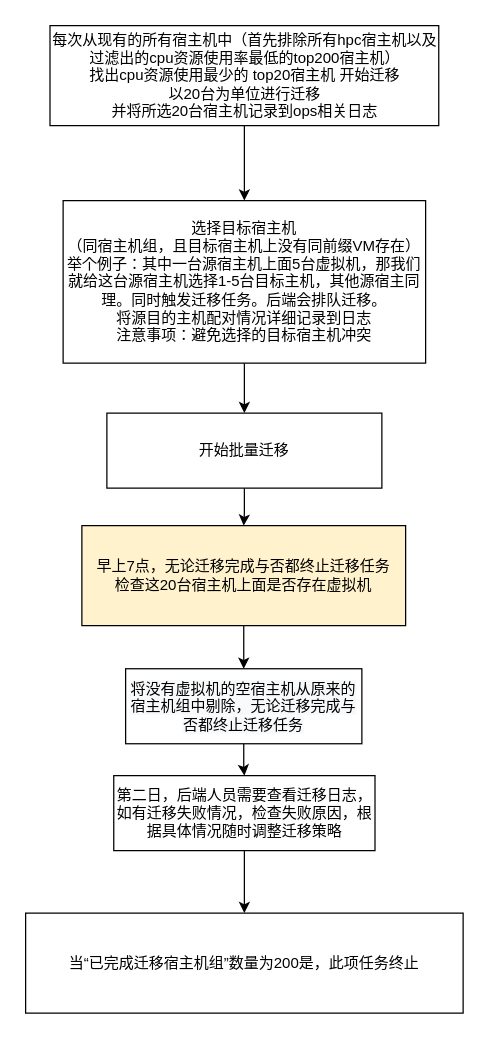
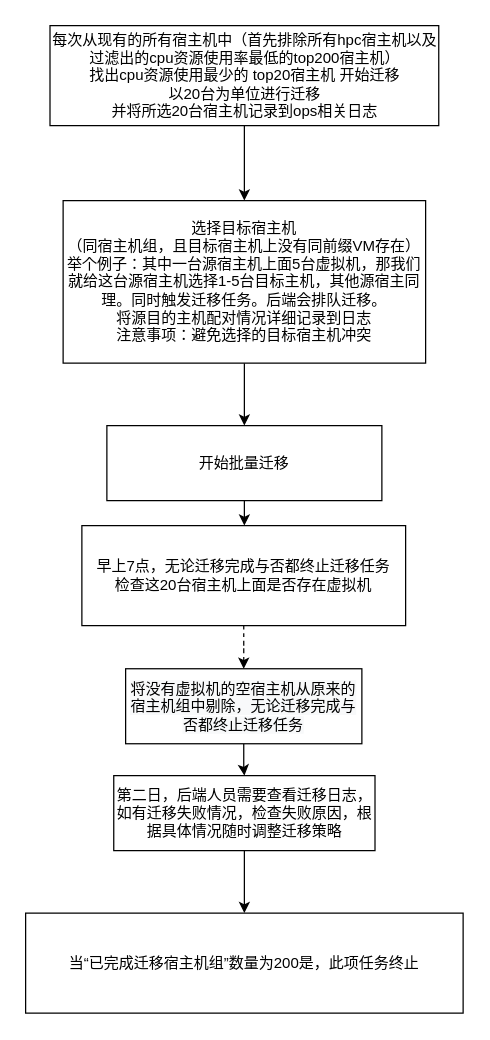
  <mxCell id="0" />
  <mxCell id="1" parent="0" />
  <mxCell id="2" value="" style="edgeStyle=orthogonalEdgeStyle;rounded=0;orthogonalLoop=1;jettySize=auto;html=1;" edge="1" parent="1" source="3" target="5"><mxGeometry relative="1" as="geometry" /></mxCell>
  <mxCell id="3" value="每次从现有的所有宿主机中（首先排除所有hpc宿主机以及过滤出的cpu资源使用率最低的top200宿主机）&lt;br&gt;找出cpu资源使用最少的 top20宿主机 开始迁移&lt;br&gt;以20台为单位进行迁移&lt;br&gt;并将所选20台宿主机记录到ops相关日志" style="rounded=0;whiteSpace=wrap;html=1;" vertex="1" parent="1"><mxGeometry x="39.5" y="20" width="311" height="80" as="geometry" /></mxCell>
  <mxCell id="4" value="" style="edgeStyle=orthogonalEdgeStyle;rounded=0;orthogonalLoop=1;jettySize=auto;html=1;" edge="1" parent="1" source="5" target="7"><mxGeometry relative="1" as="geometry" /></mxCell>
  <mxCell id="5" value="选择目标宿主机&lt;br&gt;（同宿主机组，且目标宿主机上没有同前缀VM存在）&lt;br&gt;举个例子：其中一台源宿主机上面5台虚拟机，那我们就给这台源宿主机选择1-5台目标主机，其他源宿主同理。同时触发迁移任务。后端会排队迁移。&lt;br&gt;将源目的主机配对情况详细记录到日志&lt;br&gt;注意事项：避免选择的目标宿主机冲突" style="rounded=0;whiteSpace=wrap;html=1;" vertex="1" parent="1"><mxGeometry x="50" y="160" width="290" height="130" as="geometry" /></mxCell>
  <mxCell id="6" value="" style="edgeStyle=orthogonalEdgeStyle;rounded=0;orthogonalLoop=1;jettySize=auto;html=1;" edge="1" parent="1" source="7" target="10"><mxGeometry relative="1" as="geometry" /></mxCell>
- <mxCell id="7" value="开始批量迁移" style="rounded=0;whiteSpace=wrap;html=1;" vertex="1" parent="1"><mxGeometry x="85" y="330" width="220" height="60" as="geometry" /></mxCell>
+ <mxCell id="7" value="开始批量迁移" style="rounded=0;whiteSpace=wrap;html=1;" vertex="1" parent="1"><mxGeometry x="85" y="340" width="220" height="60" as="geometry" /></mxCell>
  <mxCell id="8" value="当“已完成迁移宿主机组”数量为200是，此项任务终止" style="rounded=0;whiteSpace=wrap;html=1;" vertex="1" parent="1"><mxGeometry x="20" y="730" width="350" height="80" as="geometry" /></mxCell>
- <mxCell id="9" value="" style="edgeStyle=orthogonalEdgeStyle;rounded=0;orthogonalLoop=1;jettySize=auto;html=1;" edge="1" parent="1" source="10" target="12"><mxGeometry relative="1" as="geometry" /></mxCell>
- <mxCell id="10" value="&lt;span&gt;早上7点，无论迁移完成与否都终止迁移任务&lt;/span&gt;&lt;br&gt;&lt;span&gt;检查这20台宿主机上面是否存在虚拟机&lt;/span&gt;" style="rounded=0;whiteSpace=wrap;html=1;fillColor=#fff2cc;" vertex="1" parent="1"><mxGeometry x="65" y="420" width="259" height="80" as="geometry" /></mxCell>
+ <mxCell id="9" value="" style="edgeStyle=orthogonalEdgeStyle;rounded=0;orthogonalLoop=1;jettySize=auto;html=1;dashed=1;" edge="1" parent="1" source="10" target="12"><mxGeometry relative="1" as="geometry" /></mxCell>
+ <mxCell id="10" value="&lt;span&gt;早上7点，无论迁移完成与否都终止迁移任务&lt;/span&gt;&lt;br&gt;&lt;span&gt;检查这20台宿主机上面是否存在虚拟机&lt;/span&gt;" style="rounded=0;whiteSpace=wrap;html=1;" vertex="1" parent="1"><mxGeometry x="65" y="420" width="259" height="80" as="geometry" /></mxCell>
  <mxCell id="11" value="" style="edgeStyle=orthogonalEdgeStyle;rounded=0;orthogonalLoop=1;jettySize=auto;html=1;" edge="1" parent="1" source="12" target="14"><mxGeometry relative="1" as="geometry" /></mxCell>
  <mxCell id="12" value="&lt;meta charset=&quot;utf-8&quot;&gt;&lt;span style=&quot;color: rgb(0, 0, 0); font-family: helvetica; font-size: 12px; font-style: normal; font-weight: 400; letter-spacing: normal; text-align: center; text-indent: 0px; text-transform: none; word-spacing: 0px; background-color: rgb(248, 249, 250); display: inline; float: none;&quot;&gt;将没有虚拟机的空宿主机从原来的宿主机组中剔除，无论迁移完成与否都终止迁移任务&lt;/span&gt;" style="rounded=0;whiteSpace=wrap;html=1;" vertex="1" parent="1"><mxGeometry x="100" y="534.5" width="189" height="60" as="geometry" /></mxCell>
  <mxCell id="13" value="" style="edgeStyle=orthogonalEdgeStyle;rounded=0;orthogonalLoop=1;jettySize=auto;html=1;" edge="1" parent="1" source="14" target="8"><mxGeometry relative="1" as="geometry" /></mxCell>
  <mxCell id="14" value="第二日，后端人员需要查看迁移日志，如有迁移失败情况，检查失败原因，根据具体情况随时调整迁移策略" style="rounded=0;whiteSpace=wrap;html=1;" vertex="1" parent="1"><mxGeometry x="90.5" y="620" width="209" height="60" as="geometry" /></mxCell>
